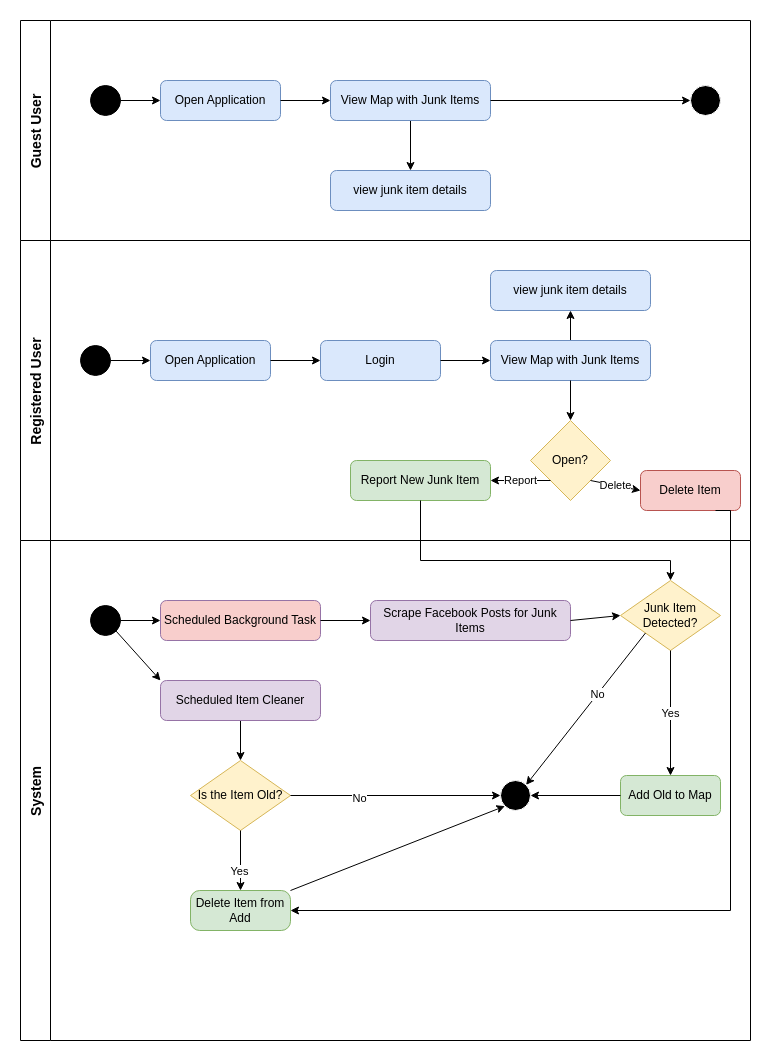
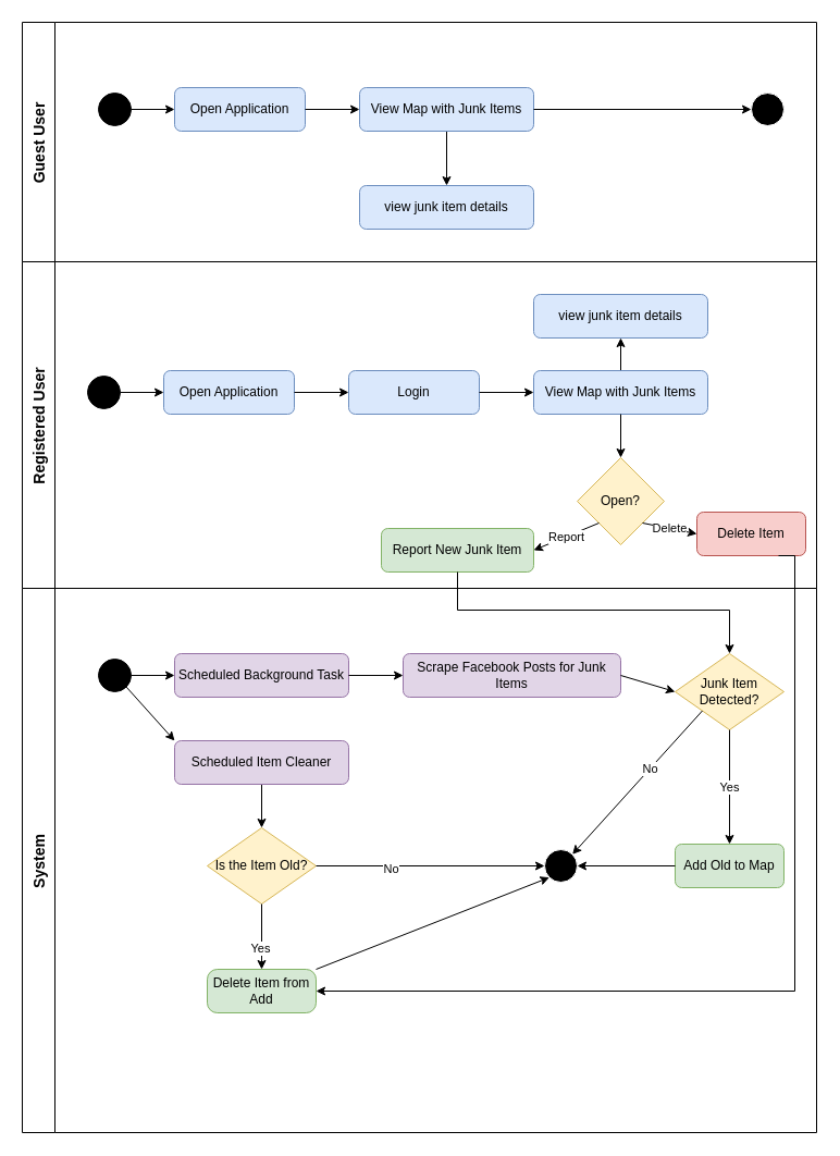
  <mxCell id="0" />
  <mxCell id="1" parent="0" />
  <mxCell id="2" value="Guest User" style="swimlane;horizontal=0;startSize=30;fontSize=14;" parent="1" vertex="1"><mxGeometry x="20" y="20" width="730" height="220" as="geometry" /></mxCell>
  <mxCell id="3" value="" style="ellipse;whiteSpace=wrap;html=1;aspect=fixed;fillColor=#000000;" parent="2" vertex="1"><mxGeometry x="70" y="65" width="30" height="30" as="geometry" /></mxCell>
  <mxCell id="4" value="Open Application" style="rounded=1;whiteSpace=wrap;html=1;fontSize=12;fillColor=#dae8fc;strokeColor=#6c8ebf;" parent="2" vertex="1"><mxGeometry x="140" y="60" width="120" height="40" as="geometry" /></mxCell>
  <mxCell id="5" style="edgeStyle=orthogonalEdgeStyle;rounded=0;orthogonalLoop=1;jettySize=auto;html=1;" parent="2" source="6" target="11" edge="1"><mxGeometry relative="1" as="geometry" /></mxCell>
  <mxCell id="6" value="View Map with Junk Items" style="rounded=1;whiteSpace=wrap;html=1;fontSize=12;fillColor=#dae8fc;strokeColor=#6c8ebf;" parent="2" vertex="1"><mxGeometry x="310" y="60" width="160" height="40" as="geometry" /></mxCell>
  <mxCell id="7" value="" style="ellipse;whiteSpace=wrap;html=1;aspect=fixed;fillColor=#000000;strokeColor=#FFFFFF;" parent="2" vertex="1"><mxGeometry x="670" y="65" width="30" height="30" as="geometry" /></mxCell>
  <mxCell id="8" value="" style="endArrow=classic;html=1;exitX=1;exitY=0.5;exitDx=0;exitDy=0;entryX=0;entryY=0.5;entryDx=0;entryDy=0;" parent="2" source="3" target="4" edge="1"><mxGeometry width="50" height="50" relative="1" as="geometry"><mxPoint x="390" y="250" as="sourcePoint" /><mxPoint x="440" y="200" as="targetPoint" /></mxGeometry></mxCell>
  <mxCell id="9" value="" style="endArrow=classic;html=1;exitX=1;exitY=0.5;exitDx=0;exitDy=0;entryX=0;entryY=0.5;entryDx=0;entryDy=0;" parent="2" source="4" target="6" edge="1"><mxGeometry width="50" height="50" relative="1" as="geometry"><mxPoint x="390" y="250" as="sourcePoint" /><mxPoint x="440" y="200" as="targetPoint" /></mxGeometry></mxCell>
  <mxCell id="10" value="" style="endArrow=classic;html=1;exitX=1;exitY=0.5;exitDx=0;exitDy=0;entryX=0;entryY=0.5;entryDx=0;entryDy=0;" parent="2" source="6" target="7" edge="1"><mxGeometry width="50" height="50" relative="1" as="geometry"><mxPoint x="390" y="250" as="sourcePoint" /><mxPoint x="440" y="200" as="targetPoint" /></mxGeometry></mxCell>
  <mxCell id="11" value="view junk item details" style="rounded=1;whiteSpace=wrap;html=1;fontSize=12;fillColor=#dae8fc;strokeColor=#6c8ebf;" parent="2" vertex="1"><mxGeometry x="310" y="150" width="160" height="40" as="geometry" /></mxCell>
  <mxCell id="12" value="Registered User" style="swimlane;horizontal=0;startSize=30;fontSize=14;" parent="1" vertex="1"><mxGeometry x="20" y="240" width="730" height="300" as="geometry" /></mxCell>
  <mxCell id="13" value="" style="ellipse;whiteSpace=wrap;html=1;aspect=fixed;fillColor=#000000;" parent="12" vertex="1"><mxGeometry x="60" y="105" width="30" height="30" as="geometry" /></mxCell>
  <mxCell id="14" value="Open Application" style="rounded=1;whiteSpace=wrap;html=1;fontSize=12;fillColor=#dae8fc;strokeColor=#6c8ebf;" parent="12" vertex="1"><mxGeometry x="130" y="100" width="120" height="40" as="geometry" /></mxCell>
  <mxCell id="15" value="Login" style="rounded=1;whiteSpace=wrap;html=1;fontSize=12;fillColor=#dae8fc;strokeColor=#6c8ebf;" parent="12" vertex="1"><mxGeometry x="300" y="100" width="120" height="40" as="geometry" /></mxCell>
  <mxCell id="16" style="edgeStyle=orthogonalEdgeStyle;rounded=0;orthogonalLoop=1;jettySize=auto;html=1;" parent="12" source="17" target="27" edge="1"><mxGeometry relative="1" as="geometry" /></mxCell>
  <mxCell id="17" value="View Map with Junk Items" style="rounded=1;whiteSpace=wrap;html=1;fontSize=12;fillColor=#dae8fc;strokeColor=#6c8ebf;" parent="12" vertex="1"><mxGeometry x="470" y="100" width="160" height="40" as="geometry" /></mxCell>
  <mxCell id="18" value="Open?" style="rhombus;whiteSpace=wrap;html=1;fillColor=#fff2cc;strokeColor=#d6b656;" parent="12" vertex="1"><mxGeometry x="510" y="180" width="80" height="80" as="geometry" /></mxCell>
- <mxCell id="19" value="Report New Junk Item" style="rounded=1;whiteSpace=wrap;html=1;fontSize=12;fillColor=#d5e8d4;strokeColor=#82b366;" parent="12" vertex="1"><mxGeometry x="330" y="220" width="140" height="40" as="geometry" /></mxCell>
+ <mxCell id="19" value="Report New Junk Item" style="rounded=1;whiteSpace=wrap;html=1;fontSize=12;fillColor=#d5e8d4;strokeColor=#82b366;" parent="12" vertex="1"><mxGeometry x="330" y="245" width="140" height="40" as="geometry" /></mxCell>
  <mxCell id="20" value="Delete Item" style="rounded=1;whiteSpace=wrap;html=1;fontSize=12;fillColor=#f8cecc;strokeColor=#b85450;" parent="12" vertex="1"><mxGeometry x="620" y="230" width="100" height="40" as="geometry" /></mxCell>
  <mxCell id="21" value="" style="endArrow=classic;html=1;exitX=1;exitY=0.5;exitDx=0;exitDy=0;entryX=0;entryY=0.5;entryDx=0;entryDy=0;" parent="12" source="13" target="14" edge="1"><mxGeometry width="50" height="50" relative="1" as="geometry"><mxPoint x="380" y="290" as="sourcePoint" /><mxPoint x="430" y="240" as="targetPoint" /></mxGeometry></mxCell>
  <mxCell id="22" value="" style="endArrow=classic;html=1;exitX=1;exitY=0.5;exitDx=0;exitDy=0;entryX=0;entryY=0.5;entryDx=0;entryDy=0;" parent="12" source="14" target="15" edge="1"><mxGeometry width="50" height="50" relative="1" as="geometry"><mxPoint x="380" y="290" as="sourcePoint" /><mxPoint x="430" y="240" as="targetPoint" /></mxGeometry></mxCell>
  <mxCell id="23" value="" style="endArrow=classic;html=1;exitX=1;exitY=0.5;exitDx=0;exitDy=0;entryX=0;entryY=0.5;entryDx=0;entryDy=0;" parent="12" source="15" target="17" edge="1"><mxGeometry width="50" height="50" relative="1" as="geometry"><mxPoint x="380" y="290" as="sourcePoint" /><mxPoint x="430" y="240" as="targetPoint" /></mxGeometry></mxCell>
  <mxCell id="24" value="" style="endArrow=classic;html=1;exitX=0.5;exitY=1;exitDx=0;exitDy=0;entryX=0.5;entryY=0;entryDx=0;entryDy=0;" parent="12" source="17" target="18" edge="1"><mxGeometry width="50" height="50" relative="1" as="geometry"><mxPoint x="380" y="290" as="sourcePoint" /><mxPoint x="430" y="240" as="targetPoint" /></mxGeometry></mxCell>
  <mxCell id="25" value="Report" style="endArrow=classic;html=1;exitX=0;exitY=1;exitDx=0;exitDy=0;entryX=1;entryY=0.5;entryDx=0;entryDy=0;" parent="12" source="18" target="19" edge="1"><mxGeometry width="50" height="50" relative="1" as="geometry"><mxPoint x="380" y="290" as="sourcePoint" /><mxPoint x="430" y="240" as="targetPoint" /></mxGeometry></mxCell>
  <mxCell id="26" value="Delete" style="endArrow=classic;html=1;exitX=1;exitY=1;exitDx=0;exitDy=0;entryX=0;entryY=0.5;entryDx=0;entryDy=0;" parent="12" source="18" target="20" edge="1"><mxGeometry width="50" height="50" relative="1" as="geometry"><mxPoint x="380" y="290" as="sourcePoint" /><mxPoint x="430" y="240" as="targetPoint" /></mxGeometry></mxCell>
  <mxCell id="27" value="view junk item details" style="rounded=1;whiteSpace=wrap;html=1;fontSize=12;fillColor=#dae8fc;strokeColor=#6c8ebf;" parent="12" vertex="1"><mxGeometry x="470" y="30" width="160" height="40" as="geometry" /></mxCell>
  <mxCell id="28" value="System" style="swimlane;horizontal=0;startSize=30;fontSize=14;" parent="1" vertex="1"><mxGeometry x="20" y="540" width="730" height="500" as="geometry" /></mxCell>
  <mxCell id="29" value="" style="ellipse;whiteSpace=wrap;html=1;aspect=fixed;fillColor=#000000;" parent="28" vertex="1"><mxGeometry x="70" y="65" width="30" height="30" as="geometry" /></mxCell>
- <mxCell id="30" value="Scheduled Background Task" style="rounded=1;whiteSpace=wrap;html=1;fontSize=12;fillColor=#f8cecc;strokeColor=#9673a6;" parent="28" vertex="1"><mxGeometry x="140" y="60" width="160" height="40" as="geometry" /></mxCell>
+ <mxCell id="30" value="Scheduled Background Task" style="rounded=1;whiteSpace=wrap;html=1;fontSize=12;fillColor=#e1d5e7;strokeColor=#9673a6;" parent="28" vertex="1"><mxGeometry x="140" y="60" width="160" height="40" as="geometry" /></mxCell>
  <mxCell id="31" value="Scrape Facebook Posts for Junk Items" style="rounded=1;whiteSpace=wrap;html=1;fontSize=12;fillColor=#e1d5e7;strokeColor=#9673a6;" parent="28" vertex="1"><mxGeometry x="350" y="60" width="200" height="40" as="geometry" /></mxCell>
  <mxCell id="32" value="Add Old to Map" style="rounded=1;whiteSpace=wrap;html=1;fontSize=12;fillColor=#d5e8d4;strokeColor=#82b366;" parent="28" vertex="1"><mxGeometry x="600" y="235" width="100" height="40" as="geometry" /></mxCell>
  <mxCell id="33" value="" style="ellipse;whiteSpace=wrap;html=1;aspect=fixed;fillColor=#000000;strokeColor=#FFFFFF;" parent="28" vertex="1"><mxGeometry x="480" y="240" width="30" height="30" as="geometry" /></mxCell>
  <mxCell id="34" value="" style="endArrow=classic;html=1;exitX=1;exitY=0.5;exitDx=0;exitDy=0;entryX=0;entryY=0.5;entryDx=0;entryDy=0;" parent="28" source="29" target="30" edge="1"><mxGeometry width="50" height="50" relative="1" as="geometry"><mxPoint x="390" y="250" as="sourcePoint" /><mxPoint x="440" y="200" as="targetPoint" /></mxGeometry></mxCell>
  <mxCell id="35" value="" style="endArrow=classic;html=1;exitX=1;exitY=0.5;exitDx=0;exitDy=0;entryX=0;entryY=0.5;entryDx=0;entryDy=0;" parent="28" source="30" target="31" edge="1"><mxGeometry width="50" height="50" relative="1" as="geometry"><mxPoint x="390" y="250" as="sourcePoint" /><mxPoint x="440" y="200" as="targetPoint" /></mxGeometry></mxCell>
  <mxCell id="36" value="" style="edgeStyle=orthogonalEdgeStyle;rounded=0;orthogonalLoop=1;jettySize=auto;html=1;" edge="1" parent="28" source="37" target="41"><mxGeometry relative="1" as="geometry" /></mxCell>
  <mxCell id="37" value="Scheduled Item Cleaner" style="rounded=1;whiteSpace=wrap;html=1;fontSize=12;fillColor=#e1d5e7;strokeColor=#9673a6;" vertex="1" parent="28"><mxGeometry x="140" y="140" width="160" height="40" as="geometry" /></mxCell>
  <mxCell id="38" value="" style="endArrow=classic;html=1;rounded=0;exitX=1;exitY=1;exitDx=0;exitDy=0;entryX=0;entryY=0;entryDx=0;entryDy=0;" edge="1" parent="28" source="29" target="37"><mxGeometry width="50" height="50" relative="1" as="geometry"><mxPoint x="340" y="220" as="sourcePoint" /><mxPoint x="390" y="170" as="targetPoint" /></mxGeometry></mxCell>
  <mxCell id="39" value="Delete Item from Add" style="rounded=1;whiteSpace=wrap;html=1;fontSize=12;fillColor=#d5e8d4;strokeColor=#82b366;arcSize=23;" vertex="1" parent="28"><mxGeometry x="170" y="350" width="100" height="40" as="geometry" /></mxCell>
  <mxCell id="40" value="" style="endArrow=classic;html=1;rounded=0;exitX=0;exitY=0.5;exitDx=0;exitDy=0;entryX=1;entryY=0.5;entryDx=0;entryDy=0;" edge="1" parent="28" source="32" target="33"><mxGeometry width="50" height="50" relative="1" as="geometry"><mxPoint x="340" y="120" as="sourcePoint" /><mxPoint x="390" y="70" as="targetPoint" /></mxGeometry></mxCell>
  <mxCell id="41" value="Is the Item Old?" style="rhombus;whiteSpace=wrap;html=1;fillColor=#fff2cc;strokeColor=#d6b656;" vertex="1" parent="28"><mxGeometry x="170" y="220" width="100" height="70" as="geometry" /></mxCell>
  <mxCell id="42" value="" style="endArrow=classic;html=1;rounded=0;exitX=0.5;exitY=1;exitDx=0;exitDy=0;entryX=0.5;entryY=0;entryDx=0;entryDy=0;" edge="1" parent="28" source="41" target="39"><mxGeometry width="50" height="50" relative="1" as="geometry"><mxPoint x="340" y="320" as="sourcePoint" /><mxPoint x="390" y="270" as="targetPoint" /></mxGeometry></mxCell>
  <mxCell id="43" value="Yes" style="edgeLabel;html=1;align=center;verticalAlign=middle;resizable=0;points=[];" vertex="1" connectable="0" parent="42"><mxGeometry x="0.344" y="-2" relative="1" as="geometry"><mxPoint as="offset" /></mxGeometry></mxCell>
  <mxCell id="44" value="" style="endArrow=classic;html=1;rounded=0;exitX=1;exitY=0.5;exitDx=0;exitDy=0;entryX=0;entryY=0.5;entryDx=0;entryDy=0;" edge="1" parent="28" source="41" target="33"><mxGeometry width="50" height="50" relative="1" as="geometry"><mxPoint x="340" y="320" as="sourcePoint" /><mxPoint x="390" y="270" as="targetPoint" /></mxGeometry></mxCell>
  <mxCell id="45" value="No" style="edgeLabel;html=1;align=center;verticalAlign=middle;resizable=0;points=[];" vertex="1" connectable="0" parent="44"><mxGeometry x="-0.354" y="-2" relative="1" as="geometry"><mxPoint as="offset" /></mxGeometry></mxCell>
  <mxCell id="46" value="" style="endArrow=classic;html=1;rounded=0;exitX=1;exitY=0;exitDx=0;exitDy=0;entryX=0;entryY=1;entryDx=0;entryDy=0;" edge="1" parent="28" source="39" target="33"><mxGeometry width="50" height="50" relative="1" as="geometry"><mxPoint x="290" y="360" as="sourcePoint" /><mxPoint x="340" y="310" as="targetPoint" /></mxGeometry></mxCell>
  <mxCell id="47" value="" style="edgeStyle=orthogonalEdgeStyle;rounded=0;orthogonalLoop=1;jettySize=auto;html=1;entryX=0.5;entryY=0;entryDx=0;entryDy=0;exitX=0.5;exitY=1;exitDx=0;exitDy=0;" edge="1" parent="1" source="19" target="48"><mxGeometry relative="1" as="geometry"><Array as="points"><mxPoint x="420" y="560" /><mxPoint x="670" y="560" /></Array><mxPoint x="420" y="500" as="sourcePoint" /><mxPoint x="660" y="720" as="targetPoint" /></mxGeometry></mxCell>
- <mxCell id="48" value="Junk Item Detected?" style="rhombus;whiteSpace=wrap;html=1;fillColor=#fff2cc;strokeColor=#d6b656;" parent="1" vertex="1"><mxGeometry x="620" y="580" width="100" height="70" as="geometry" /></mxCell>
+ <mxCell id="48" value="Junk Item Detected?" style="rhombus;whiteSpace=wrap;html=1;fillColor=#fff2cc;strokeColor=#d6b656;" parent="1" vertex="1"><mxGeometry x="620" y="600" width="100" height="70" as="geometry" /></mxCell>
  <mxCell id="49" value="" style="endArrow=classic;html=1;entryX=0;entryY=0.5;entryDx=0;entryDy=0;" parent="1" target="48" edge="1"><mxGeometry width="50" height="50" relative="1" as="geometry"><mxPoint x="570" y="620" as="sourcePoint" /><mxPoint x="460" y="740" as="targetPoint" /></mxGeometry></mxCell>
  <mxCell id="50" value="Yes" style="endArrow=classic;html=1;exitX=0.5;exitY=1;exitDx=0;exitDy=0;entryX=0.5;entryY=0;entryDx=0;entryDy=0;" parent="1" source="48" target="32" edge="1"><mxGeometry width="50" height="50" relative="1" as="geometry"><mxPoint x="400" y="990" as="sourcePoint" /><mxPoint x="450" y="940" as="targetPoint" /></mxGeometry></mxCell>
  <mxCell id="51" value="" style="endArrow=classic;html=1;rounded=0;entryX=1;entryY=0;entryDx=0;entryDy=0;exitX=0;exitY=1;exitDx=0;exitDy=0;" edge="1" parent="1" source="48" target="33"><mxGeometry width="50" height="50" relative="1" as="geometry"><mxPoint x="630" y="700" as="sourcePoint" /><mxPoint x="410" y="710" as="targetPoint" /></mxGeometry></mxCell>
  <mxCell id="52" value="No" style="edgeLabel;html=1;align=center;verticalAlign=middle;resizable=0;points=[];" vertex="1" connectable="0" parent="51"><mxGeometry x="-0.2" relative="1" as="geometry"><mxPoint x="-1" as="offset" /></mxGeometry></mxCell>
  <mxCell id="53" style="edgeStyle=orthogonalEdgeStyle;rounded=0;orthogonalLoop=1;jettySize=auto;html=1;entryX=1;entryY=0.5;entryDx=0;entryDy=0;exitX=0.75;exitY=1;exitDx=0;exitDy=0;" edge="1" parent="1" source="20" target="39"><mxGeometry relative="1" as="geometry"><mxPoint x="740" y="510" as="sourcePoint" /><Array as="points"><mxPoint x="730" y="510" /><mxPoint x="730" y="910" /></Array></mxGeometry></mxCell>
